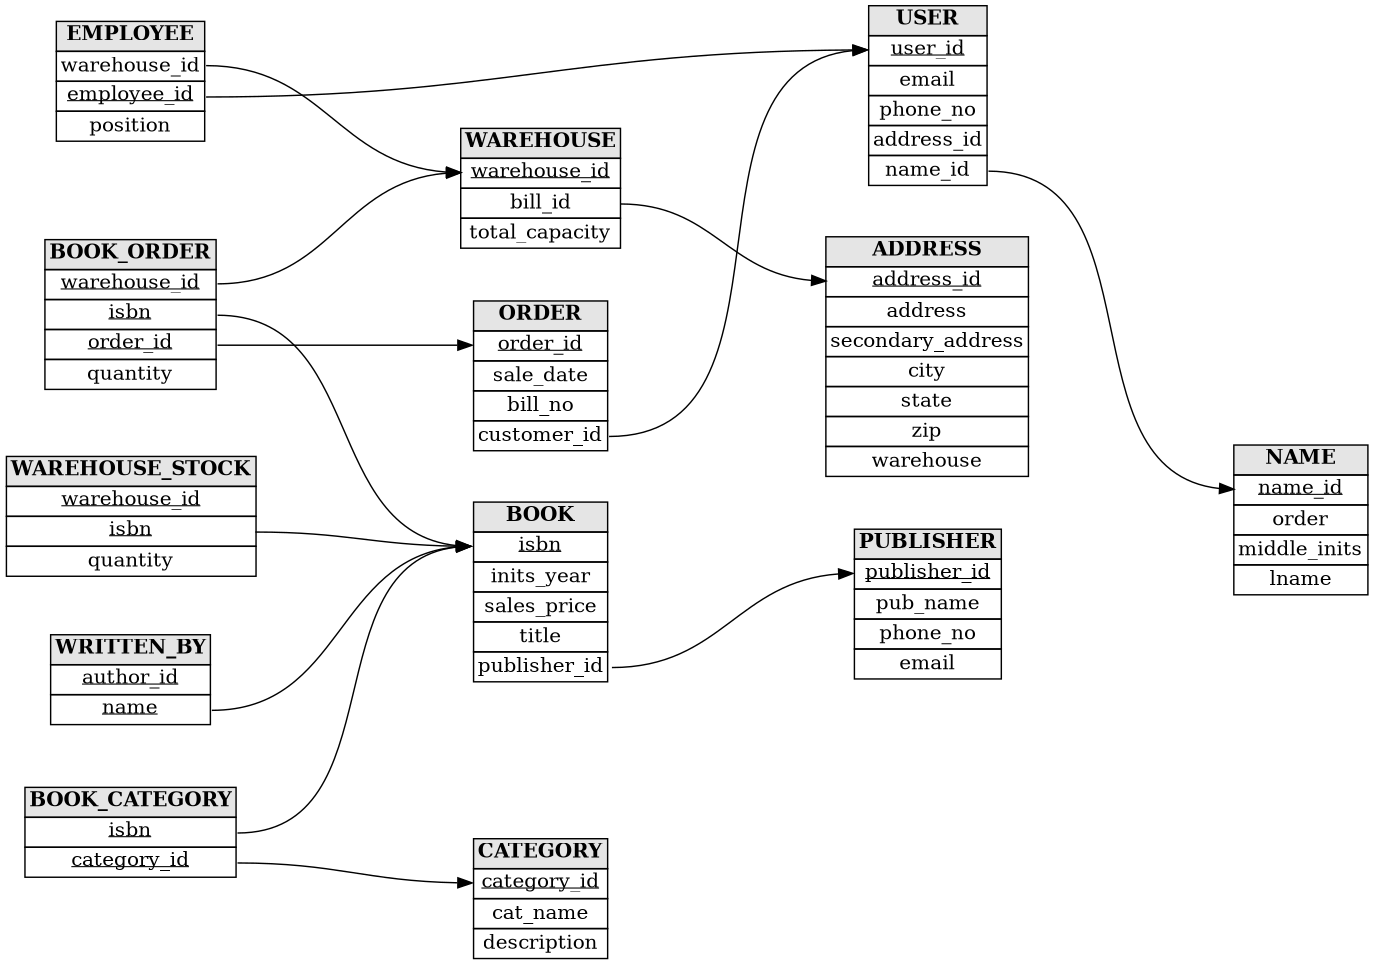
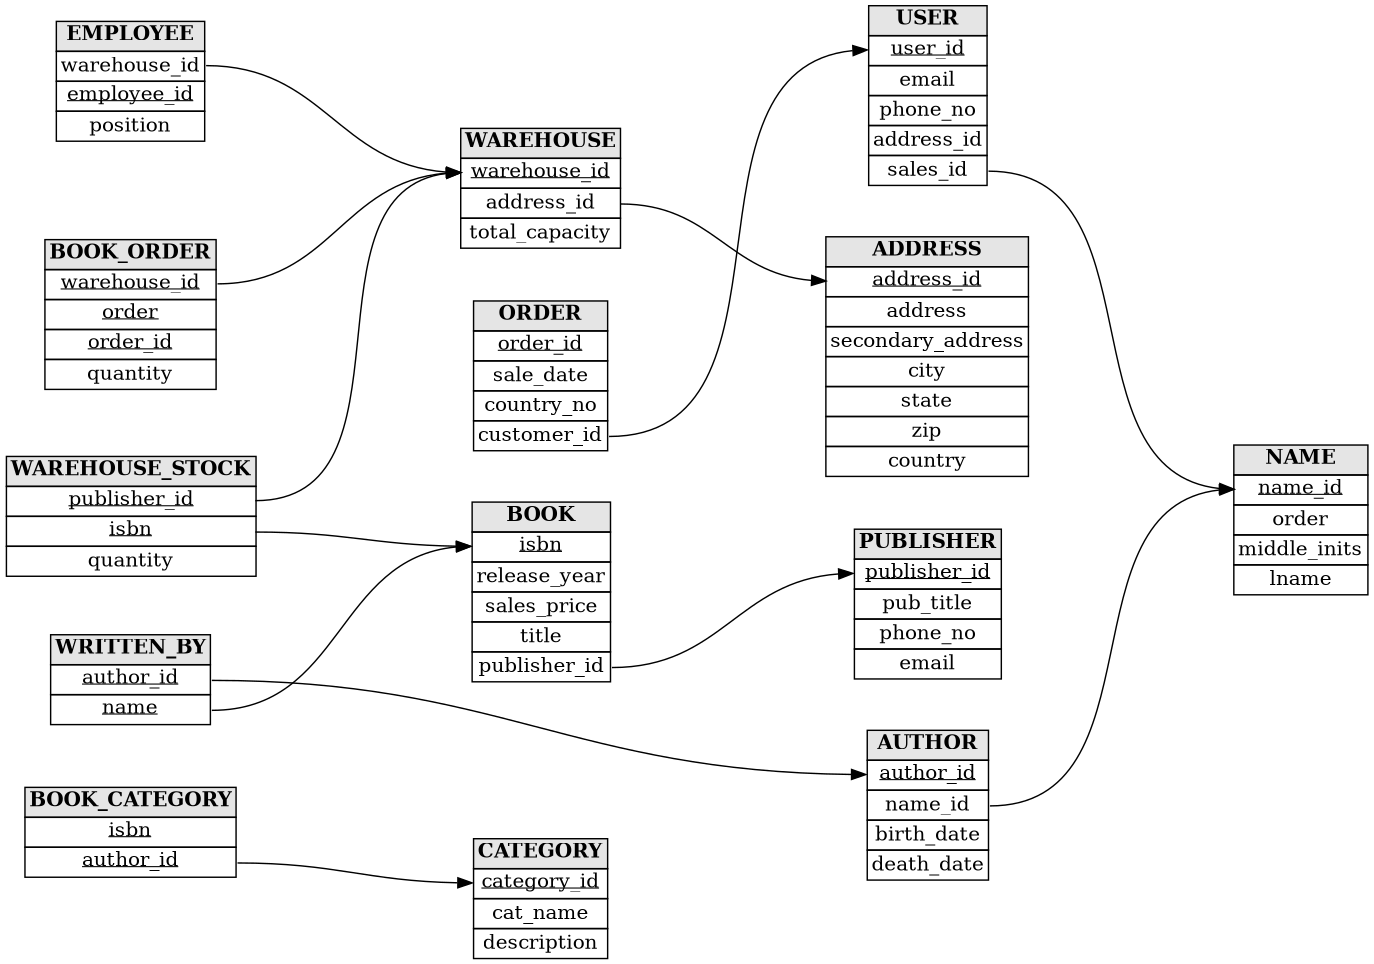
  digraph {
    nodesep=0.5
    rankdir=LR
    ranksep=2
    node [shape=plain]
    edge [headport=1 tailport=2]
-   n1 [label=<         <table border="0" cellborder="1" cellspacing="0">         <tr><td bgcolor="gray90"><b>WAREHOUSE_STOCK</b></td></tr>             <tr><td port="2"><u>warehouse_id</u></td></tr>             <tr><td port="1"><u>isbn</u></td></tr>             <tr><td port="3">quantity</td></tr>         </table>>]
-   n2 [label=<         <table border="0" cellborder="1" cellspacing="0">         <tr><td bgcolor="gray90"><b>WAREHOUSE</b></td></tr>             <tr><td port="1"><u>warehouse_id</u></td></tr>             <tr><td port="2">bill_id</td></tr>             <tr><td port="3">total_capacity</td></tr>          </table>>]
-   n3 [label=<         <table border="0" cellborder="1" cellspacing="0">         <tr><td bgcolor="gray90"><b>BOOK</b></td></tr>             <tr><td port="1"><u>isbn</u></td></tr>             <tr><td port="2">inits_year</td></tr>             <tr><td port="3">sales_price</td></tr>             <tr><td port="4">title</td></tr>             <tr><td port="5">publisher_id</td></tr>         </table>>]
-   n4 [label=<         <table border="0" cellborder="1" cellspacing="0">         <tr><td bgcolor="gray90"><b>ADDRESS</b></td></tr>             <tr><td port="1"><u>address_id</u></td></tr>             <tr><td port="2">address</td></tr>             <tr><td port="3">secondary_address</td></tr>             <tr><td port="4">city</td></tr>             <tr><td port="5">state</td></tr>             <tr><td port="6">zip</td></tr>             <tr><td port="7">warehouse</td></tr>         </table>>]
-   n5 [label=<         <table border="0" cellborder="1" cellspacing="0">         <tr><td bgcolor="gray90"><b>PUBLISHER</b></td></tr>             <tr><td port="1"><u>publisher_id</u></td></tr>             <tr><td port="2">pub_name</td></tr>             <tr><td port="3">phone_no</td></tr>             <tr><td port="4">email</td></tr>         </table>>]
+   n1 [label=<         <table border="0" cellborder="1" cellspacing="0">         <tr><td bgcolor="gray90"><b>WAREHOUSE_STOCK</b></td></tr>             <tr><td port="2"><u>publisher_id</u></td></tr>             <tr><td port="1"><u>isbn</u></td></tr>             <tr><td port="3">quantity</td></tr>         </table>>]
+   n2 [label=<         <table border="0" cellborder="1" cellspacing="0">         <tr><td bgcolor="gray90"><b>WAREHOUSE</b></td></tr>             <tr><td port="1"><u>warehouse_id</u></td></tr>             <tr><td port="2">address_id</td></tr>             <tr><td port="3">total_capacity</td></tr>          </table>>]
+   n3 [label=<         <table border="0" cellborder="1" cellspacing="0">         <tr><td bgcolor="gray90"><b>BOOK</b></td></tr>             <tr><td port="1"><u>isbn</u></td></tr>             <tr><td port="2">release_year</td></tr>             <tr><td port="3">sales_price</td></tr>             <tr><td port="4">title</td></tr>             <tr><td port="5">publisher_id</td></tr>         </table>>]
+   n4 [label=<         <table border="0" cellborder="1" cellspacing="0">         <tr><td bgcolor="gray90"><b>ADDRESS</b></td></tr>             <tr><td port="1"><u>address_id</u></td></tr>             <tr><td port="2">address</td></tr>             <tr><td port="3">secondary_address</td></tr>             <tr><td port="4">city</td></tr>             <tr><td port="5">state</td></tr>             <tr><td port="6">zip</td></tr>             <tr><td port="7">country</td></tr>         </table>>]
+   n5 [label=<         <table border="0" cellborder="1" cellspacing="0">         <tr><td bgcolor="gray90"><b>PUBLISHER</b></td></tr>             <tr><td port="1"><u>publisher_id</u></td></tr>             <tr><td port="2">pub_title</td></tr>             <tr><td port="3">phone_no</td></tr>             <tr><td port="4">email</td></tr>         </table>>]
    n6 [label=<         <table border="0" cellborder="1" cellspacing="0">         <tr><td bgcolor="gray90"><b>EMPLOYEE</b></td></tr>             <tr><td port="2">warehouse_id</td></tr>             <tr><td port="1"><u>employee_id</u></td></tr>             <tr><td port="3">position</td></tr>         </table>>]
-   n7 [label=<         <table border="0" cellborder="1" cellspacing="0">         <tr><td bgcolor="gray90"><b>USER</b></td></tr>             <tr><td port="1"><u>user_id</u></td></tr>             <tr><td port="2">email</td></tr>             <tr><td port="3">phone_no</td></tr>             <tr><td port="4">address_id</td></tr>             <tr><td port="5">name_id</td></tr>         </table>>]
+   n7 [label=<         <table border="0" cellborder="1" cellspacing="0">         <tr><td bgcolor="gray90"><b>USER</b></td></tr>             <tr><td port="1"><u>user_id</u></td></tr>             <tr><td port="2">email</td></tr>             <tr><td port="3">phone_no</td></tr>             <tr><td port="4">address_id</td></tr>             <tr><td port="5">sales_id</td></tr>         </table>>]
    n8 [label=<         <table border="0" cellborder="1" cellspacing="0">         <tr><td bgcolor="gray90"><b>NAME</b></td></tr>             <tr><td port="1"><u>name_id</u></td></tr>             <tr><td port="2">order</td></tr>             <tr><td port="3">middle_inits</td></tr>             <tr><td port="4">lname</td></tr>         </table>>]
-   n9 [label=<         <table border="0" cellborder="1" cellspacing="0">         <tr><td bgcolor="gray90"><b>ORDER</b></td></tr>             <tr><td port="1"><u>order_id</u></td></tr>             <tr><td port="2">sale_date</td></tr>             <tr><td port="3">bill_no</td></tr>             <tr><td port="4">customer_id</td></tr>         </table>>]
-   n10 [label=<         <table border="0" cellborder="1" cellspacing="0">         <tr><td bgcolor="gray90"><b>BOOK_ORDER</b></td></tr>             <tr><td port="1"><u>warehouse_id</u></td></tr>             <tr><td port="2"><u>isbn</u></td></tr>             <tr><td port="3"><u>order_id</u></td></tr>             <tr><td port="4">quantity</td></tr>         </table>>]
+   n9 [label=<         <table border="0" cellborder="1" cellspacing="0">         <tr><td bgcolor="gray90"><b>ORDER</b></td></tr>             <tr><td port="1"><u>order_id</u></td></tr>             <tr><td port="2">sale_date</td></tr>             <tr><td port="3">country_no</td></tr>             <tr><td port="4">customer_id</td></tr>         </table>>]
+   n10 [label=<         <table border="0" cellborder="1" cellspacing="0">         <tr><td bgcolor="gray90"><b>BOOK_ORDER</b></td></tr>             <tr><td port="1"><u>warehouse_id</u></td></tr>             <tr><td port="2"><u>order</u></td></tr>             <tr><td port="3"><u>order_id</u></td></tr>             <tr><td port="4">quantity</td></tr>         </table>>]
    n11 [label=<         <table border="0" cellborder="1" cellspacing="0">         <tr><td bgcolor="gray90"><b>WRITTEN_BY</b></td></tr>             <tr><td port="2"><u>author_id</u></td></tr>             <tr><td port="1"><u>name</u></td></tr>         </table>>]
-   n13 [label=<         <table border="0" cellborder="1" cellspacing="0">         <tr><td bgcolor="gray90"><b>BOOK_CATEGORY</b></td></tr>             <tr><td port="1"><u>isbn</u></td></tr>             <tr><td port="2"><u>category_id</u></td></tr>         </table>>]
+   n12 [label=<         <table border="0" cellborder="1" cellspacing="0">         <tr><td bgcolor="gray90"><b>AUTHOR</b></td></tr>             <tr><td port="1"><u>author_id</u></td></tr>             <tr><td port="2">name_id</td></tr>             <tr><td port="3">birth_date</td></tr>             <tr><td port="4">death_date</td></tr>         </table>>]
+   n13 [label=<         <table border="0" cellborder="1" cellspacing="0">         <tr><td bgcolor="gray90"><b>BOOK_CATEGORY</b></td></tr>             <tr><td port="1"><u>isbn</u></td></tr>             <tr><td port="2"><u>author_id</u></td></tr>         </table>>]
    n14 [label=<         <table border="0" cellborder="1" cellspacing="0">         <tr><td bgcolor="gray90"><b>CATEGORY</b></td></tr>             <tr><td port="1"><u>category_id</u></td></tr>             <tr><td port="2">cat_name</td></tr>             <tr><td port="3">description</td></tr>         </table>>]
+   n1 -> n2
    n1 -> n3 [tailport=1]
    n2 -> n4
    n3 -> n5 [tailport=5]
    n6 -> n2
-   n6 -> n7 [tailport=1]
    n7 -> n8 [tailport=5]
    n9 -> n7 [tailport=4]
    n10 -> n2 [tailport=1]
-   n10 -> n3
-   n10 -> n9 [tailport=3]
    n11 -> n3 [tailport=1]
-   n13 -> n3 [tailport=1]
+   n11 -> n12
+   n12 -> n8
    n13 -> n14
  }
